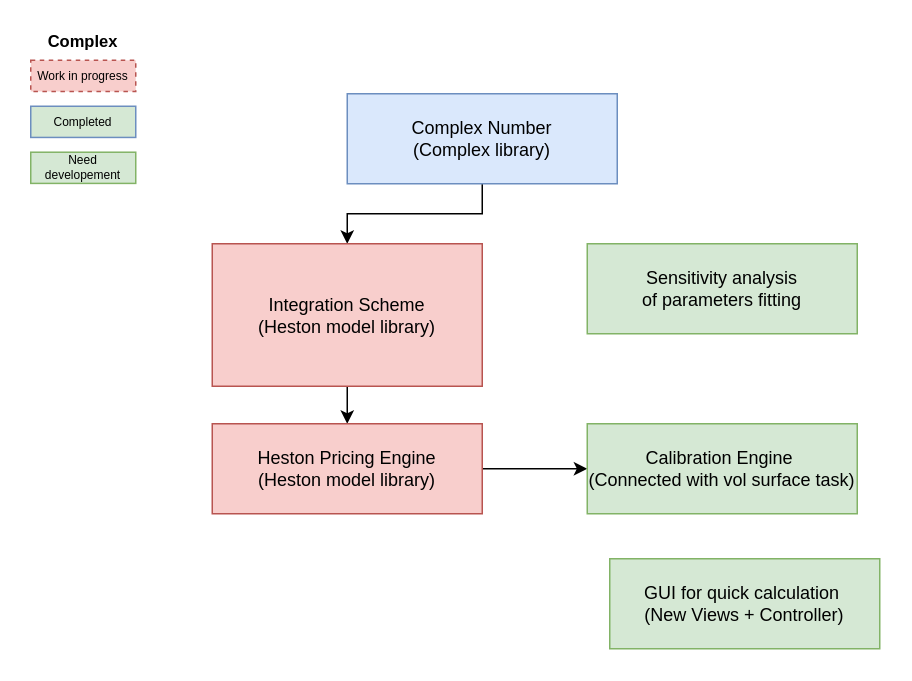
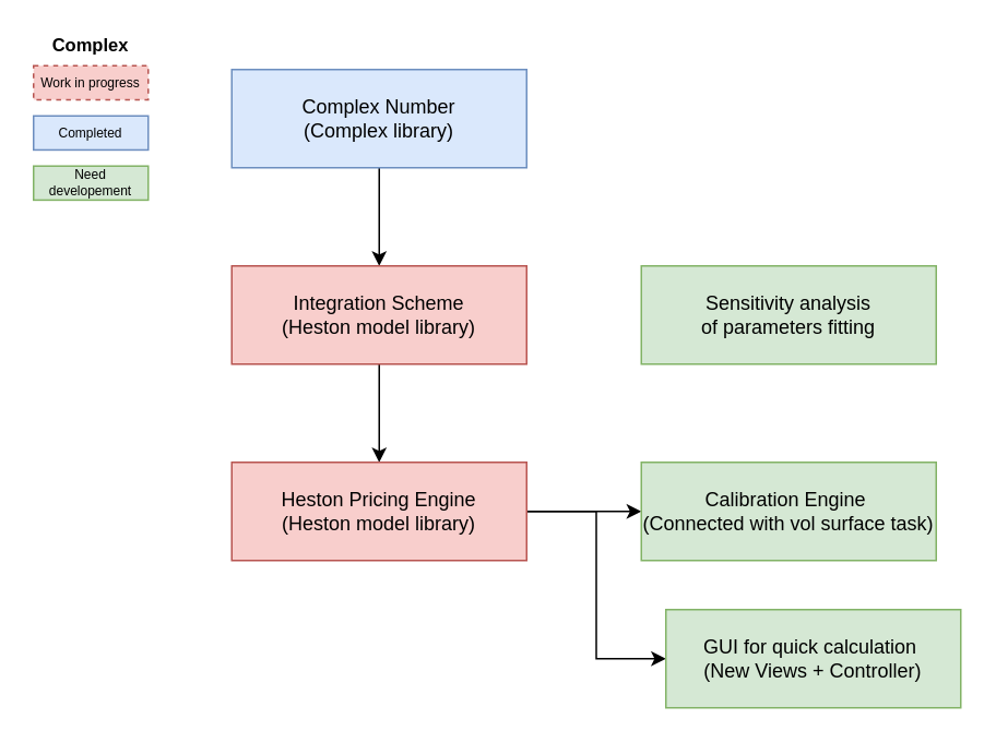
  <mxCell id="0" />
  <mxCell id="1" parent="0" />
  <mxCell id="2" style="edgeStyle=orthogonalEdgeStyle;rounded=0;orthogonalLoop=1;jettySize=auto;html=1;" edge="1" parent="1" source="3" target="5"><mxGeometry relative="1" as="geometry" /></mxCell>
- <mxCell id="3" value="Complex Number &lt;br&gt;(Complex library)" style="rounded=0;whiteSpace=wrap;html=1;fillColor=#dae8fc;strokeColor=#6c8ebf;" vertex="1" parent="1"><mxGeometry x="231" y="62" width="180" height="60" as="geometry" /></mxCell>
+ <mxCell id="3" value="Complex Number &lt;br&gt;(Complex library)" style="rounded=0;whiteSpace=wrap;html=1;fillColor=#dae8fc;strokeColor=#6c8ebf;" vertex="1" parent="1"><mxGeometry x="141" y="42" width="180" height="60" as="geometry" /></mxCell>
  <mxCell id="4" style="edgeStyle=orthogonalEdgeStyle;rounded=0;orthogonalLoop=1;jettySize=auto;html=1;" edge="1" parent="1" source="5" target="8"><mxGeometry relative="1" as="geometry" /></mxCell>
- <mxCell id="5" value="Integration Scheme&lt;br&gt;(Heston model library)" style="rounded=0;whiteSpace=wrap;html=1;fillColor=#f8cecc;strokeColor=#b85450;" vertex="1" parent="1"><mxGeometry x="141" y="162" width="180" height="95" as="geometry" /></mxCell>
+ <mxCell id="5" value="Integration Scheme&lt;br&gt;(Heston model library)" style="rounded=0;whiteSpace=wrap;html=1;fillColor=#f8cecc;strokeColor=#b85450;" vertex="1" parent="1"><mxGeometry x="141" y="162" width="180" height="60" as="geometry" /></mxCell>
  <mxCell id="6" style="edgeStyle=orthogonalEdgeStyle;rounded=0;orthogonalLoop=1;jettySize=auto;html=1;" edge="1" parent="1" source="8" target="9"><mxGeometry relative="1" as="geometry" /></mxCell>
+ <mxCell id="7" style="edgeStyle=orthogonalEdgeStyle;rounded=0;orthogonalLoop=1;jettySize=auto;html=1;entryX=0;entryY=0.5;entryDx=0;entryDy=0;" edge="1" parent="1" source="8" target="10"><mxGeometry relative="1" as="geometry" /></mxCell>
  <mxCell id="8" value="Heston Pricing Engine &lt;br&gt;(Heston model library)" style="rounded=0;whiteSpace=wrap;html=1;fillColor=#f8cecc;strokeColor=#b85450;" vertex="1" parent="1"><mxGeometry x="141" y="282" width="180" height="60" as="geometry" /></mxCell>
  <mxCell id="9" value="Calibration Engine&amp;nbsp;&lt;br&gt;(Connected with vol surface task)" style="rounded=0;whiteSpace=wrap;html=1;fillColor=#d5e8d4;strokeColor=#82b366;" vertex="1" parent="1"><mxGeometry x="391" y="282" width="180" height="60" as="geometry" /></mxCell>
  <mxCell id="10" value="GUI for quick calculation&amp;nbsp;&lt;br&gt;(New Views + Controller)" style="rounded=0;whiteSpace=wrap;html=1;fillColor=#d5e8d4;strokeColor=#82b366;" vertex="1" parent="1"><mxGeometry x="406" y="372" width="180" height="60" as="geometry" /></mxCell>
  <mxCell id="11" value="" style="group" vertex="1" connectable="0" parent="1"><mxGeometry x="20" y="20" width="70" height="116" as="geometry" /></mxCell>
  <mxCell id="12" value="" style="group" vertex="1" connectable="0" parent="11"><mxGeometry width="70" height="101.774" as="geometry" /></mxCell>
  <mxCell id="13" value="Work in progress" style="rounded=0;whiteSpace=wrap;html=1;fillColor=#f8cecc;strokeColor=#b85450;fontSize=8;dashed=1;" vertex="1" parent="12"><mxGeometry y="19.698" width="70" height="20.792" as="geometry" /></mxCell>
  <mxCell id="14" value="Complex" style="text;html=1;strokeColor=none;fillColor=none;align=center;verticalAlign=middle;whiteSpace=wrap;rounded=0;fontSize=11;fontStyle=1" vertex="1" parent="12"><mxGeometry x="6" width="58" height="14.226" as="geometry" /></mxCell>
- <mxCell id="15" value="Completed" style="rounded=0;whiteSpace=wrap;html=1;fillColor=#d5e8d4;strokeColor=#6c8ebf;fontSize=8;" vertex="1" parent="12"><mxGeometry y="50.34" width="70" height="20.792" as="geometry" /></mxCell>
+ <mxCell id="15" value="Completed" style="rounded=0;whiteSpace=wrap;html=1;fillColor=#dae8fc;strokeColor=#6c8ebf;fontSize=8;" vertex="1" parent="12"><mxGeometry y="50.34" width="70" height="20.792" as="geometry" /></mxCell>
  <mxCell id="16" value="Need developement" style="rounded=0;whiteSpace=wrap;html=1;fillColor=#d5e8d4;strokeColor=#82b366;fontSize=8;" vertex="1" parent="12"><mxGeometry y="80.981" width="70" height="20.792" as="geometry" /></mxCell>
  <mxCell id="17" value="Sensitivity analysis&lt;br&gt;of parameters fitting" style="rounded=0;whiteSpace=wrap;html=1;fillColor=#d5e8d4;strokeColor=#82b366;" vertex="1" parent="1"><mxGeometry x="391" y="162" width="180" height="60" as="geometry" /></mxCell>
